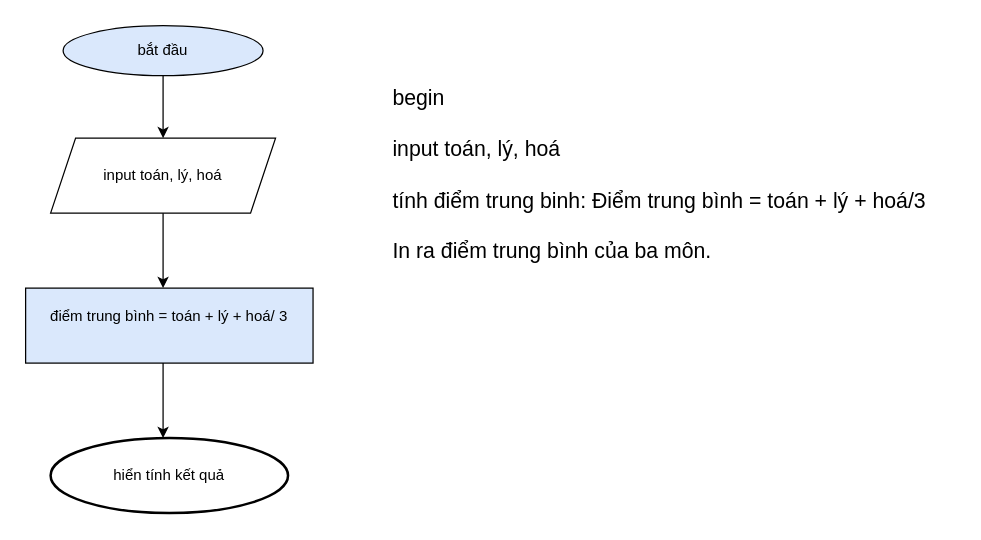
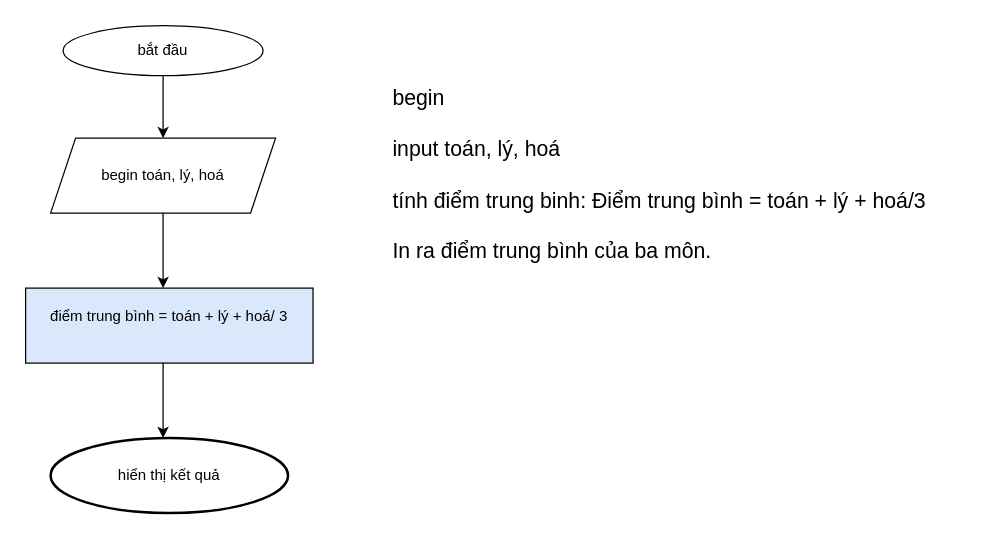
  <mxCell id="0" />
  <mxCell id="1" parent="0" />
- <mxCell id="2" value="bắt đầu" style="ellipse;whiteSpace=wrap;html=1;fillColor=#dae8fc;" vertex="1" parent="1"><mxGeometry x="50" y="20" width="160" height="40" as="geometry" /></mxCell>
+ <mxCell id="2" value="bắt đầu" style="ellipse;whiteSpace=wrap;html=1;" vertex="1" parent="1"><mxGeometry x="50" y="20" width="160" height="40" as="geometry" /></mxCell>
  <mxCell id="3" value="" style="endArrow=classic;html=1;rounded=0;" edge="1" parent="1"><mxGeometry width="50" height="50" relative="1" as="geometry"><mxPoint x="130" y="60" as="sourcePoint" /><mxPoint x="130" y="110" as="targetPoint" /></mxGeometry></mxCell>
- <mxCell id="4" value="input toán, lý, hoá" style="shape=parallelogram;perimeter=parallelogramPerimeter;whiteSpace=wrap;html=1;fixedSize=1;" vertex="1" parent="1"><mxGeometry x="40" y="110" width="180" height="60" as="geometry" /></mxCell>
+ <mxCell id="4" value="begin toán, lý, hoá" style="shape=parallelogram;perimeter=parallelogramPerimeter;whiteSpace=wrap;html=1;fixedSize=1;" vertex="1" parent="1"><mxGeometry x="40" y="110" width="180" height="60" as="geometry" /></mxCell>
  <mxCell id="5" value="" style="endArrow=classic;html=1;rounded=0;" edge="1" parent="1"><mxGeometry width="50" height="50" relative="1" as="geometry"><mxPoint x="130" y="170" as="sourcePoint" /><mxPoint x="130" y="230" as="targetPoint" /></mxGeometry></mxCell>
  <mxCell id="6" value="điểm trung bình = toán + lý + hoá/ 3&lt;div&gt;&lt;br&gt;&lt;/div&gt;" style="rounded=0;whiteSpace=wrap;html=1;fillColor=#dae8fc;" vertex="1" parent="1"><mxGeometry x="20" y="230" width="230" height="60" as="geometry" /></mxCell>
  <mxCell id="7" value="" style="endArrow=classic;html=1;rounded=0;" edge="1" parent="1"><mxGeometry width="50" height="50" relative="1" as="geometry"><mxPoint x="130" y="290" as="sourcePoint" /><mxPoint x="130" y="350" as="targetPoint" /></mxGeometry></mxCell>
- <mxCell id="8" value="hiển tính kết quả" style="strokeWidth=2;html=1;shape=mxgraph.flowchart.start_1;whiteSpace=wrap;" vertex="1" parent="1"><mxGeometry x="40" y="350" width="190" height="60" as="geometry" /></mxCell>
+ <mxCell id="8" value="hiển thị kết quả" style="strokeWidth=2;html=1;shape=mxgraph.flowchart.start_1;whiteSpace=wrap;" vertex="1" parent="1"><mxGeometry x="40" y="350" width="190" height="60" as="geometry" /></mxCell>
  <mxCell id="9" value="&lt;font style=&quot;font-size: 17px;&quot;&gt;begin&lt;br&gt;&lt;br&gt;input toán, lý, hoá&lt;br&gt;&lt;br&gt;tính điểm trung binh: Điểm trung bình = toán + lý + hoá/3&lt;br&gt;&lt;br&gt;In ra điểm trung bình của ba môn.&lt;/font&gt;" style="text;html=1;align=left;verticalAlign=middle;resizable=0;points=[];autosize=1;strokeColor=none;fillColor=none;" vertex="1" parent="1"><mxGeometry x="312" y="63" width="451" height="154" as="geometry" /></mxCell>
